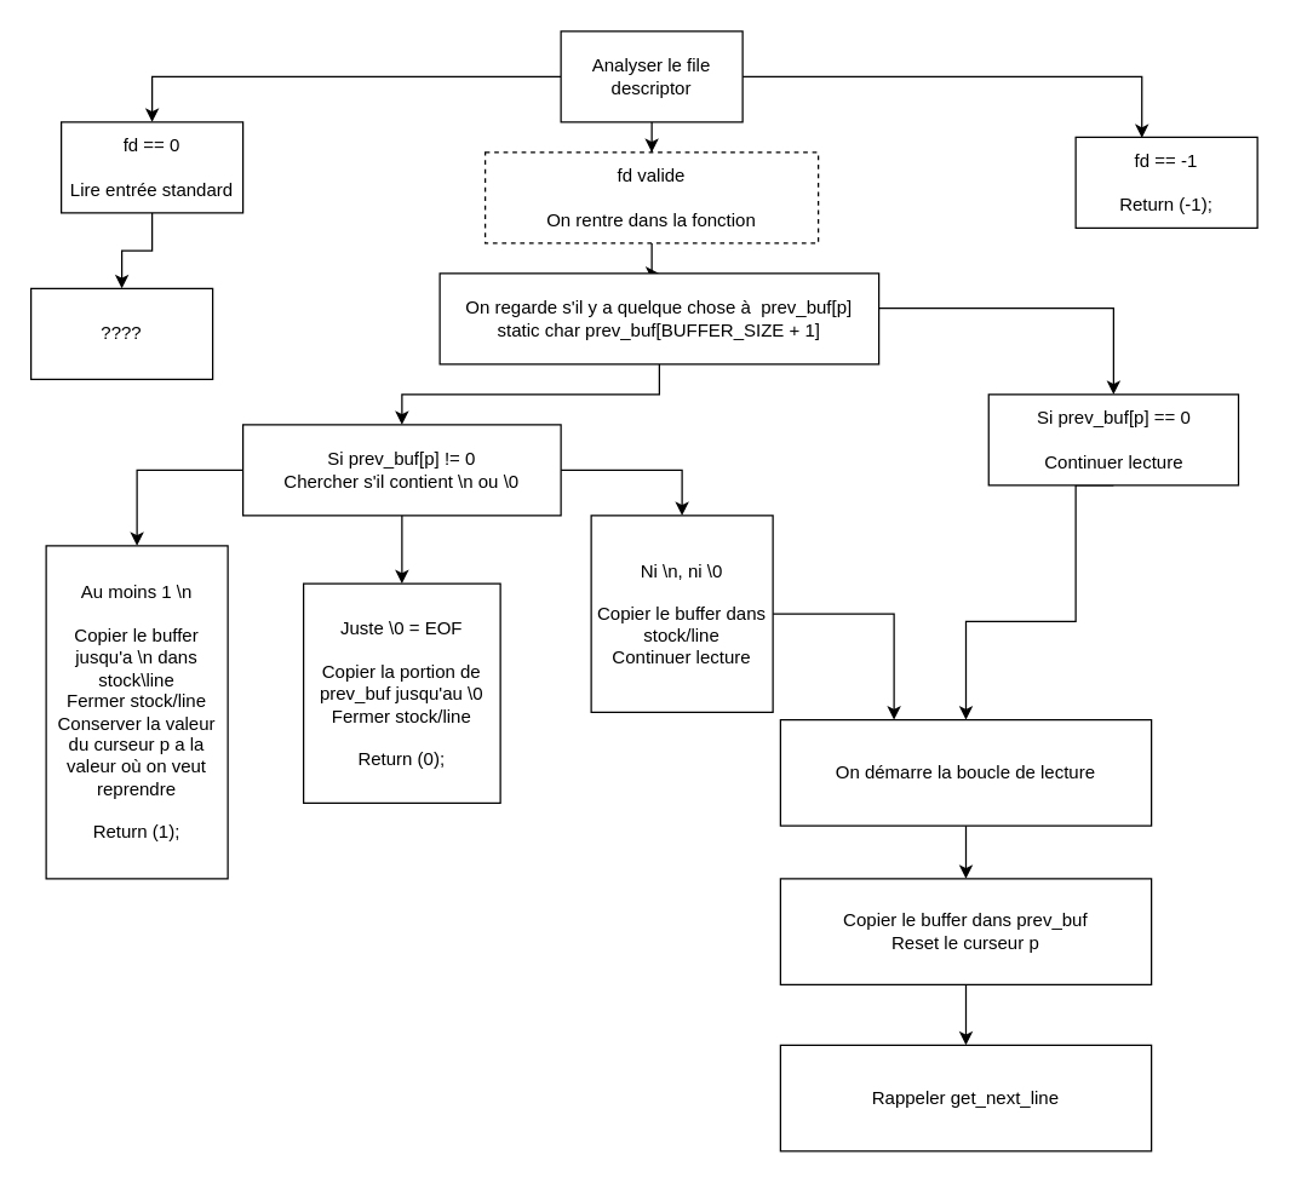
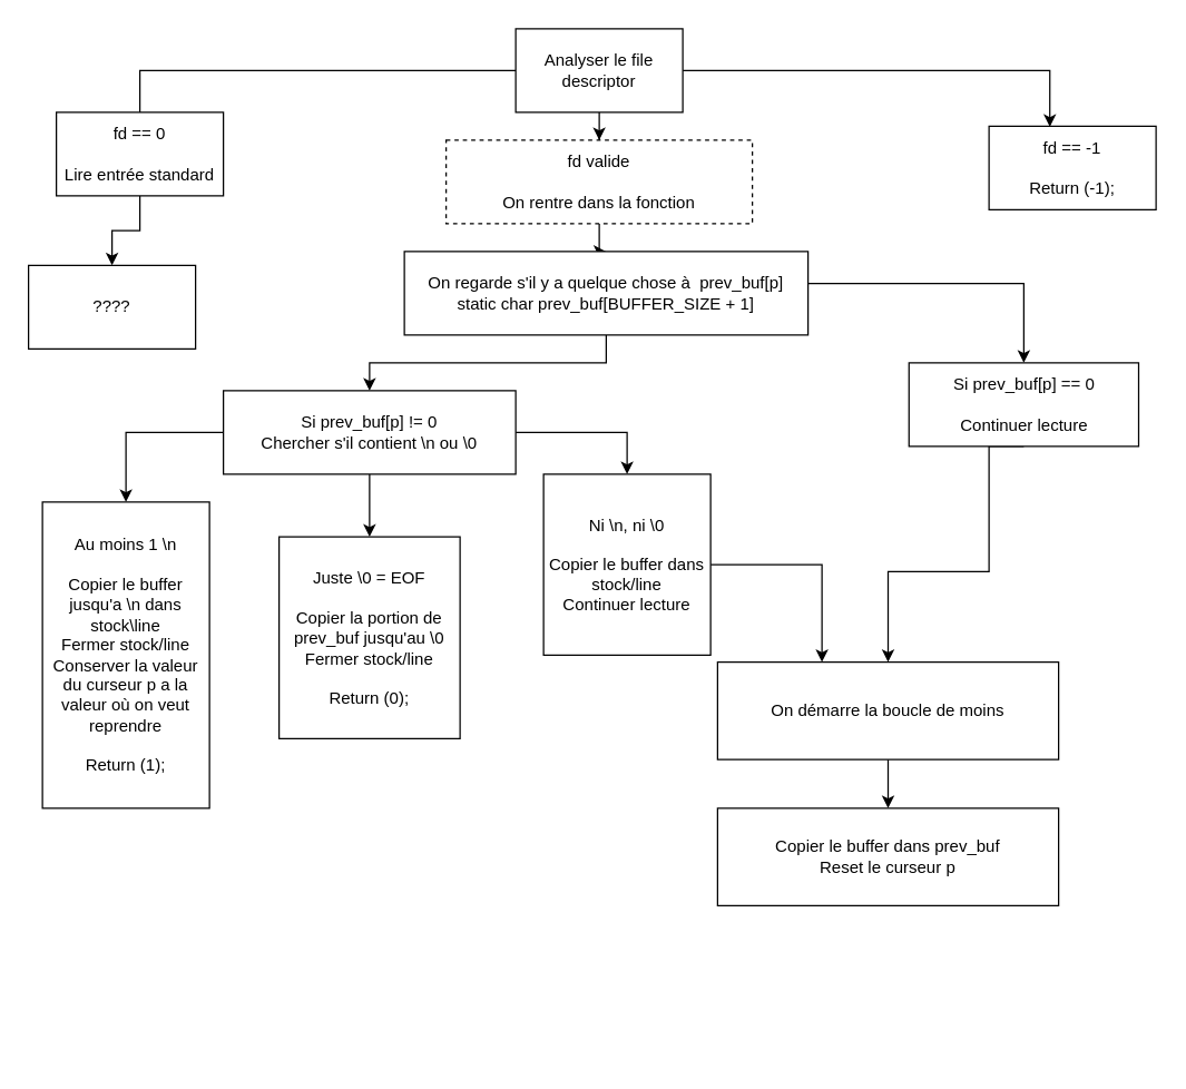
  <mxCell id="0" />
  <mxCell id="1" parent="0" />
  <mxCell id="2" style="edgeStyle=orthogonalEdgeStyle;rounded=0;orthogonalLoop=1;jettySize=auto;html=1;exitX=1;exitY=0.5;exitDx=0;exitDy=0;entryX=0.364;entryY=0.007;entryDx=0;entryDy=0;entryPerimeter=0;" parent="1" source="5" target="9" edge="1"><mxGeometry relative="1" as="geometry"><Array as="points"><mxPoint x="754" y="50" /></Array></mxGeometry></mxCell>
  <mxCell id="3" style="edgeStyle=orthogonalEdgeStyle;rounded=0;orthogonalLoop=1;jettySize=auto;html=1;entryX=0.5;entryY=0;entryDx=0;entryDy=0;" parent="1" source="5" target="18" edge="1"><mxGeometry relative="1" as="geometry"><mxPoint x="430" y="120" as="targetPoint" /></mxGeometry></mxCell>
- <mxCell id="4" value="" style="edgeStyle=orthogonalEdgeStyle;rounded=0;orthogonalLoop=1;jettySize=auto;html=1;entryX=0.5;entryY=0;entryDx=0;entryDy=0;" edge="1" parent="1" source="5" target="7"><mxGeometry relative="1" as="geometry"><mxPoint x="290" y="50" as="targetPoint" /></mxGeometry></mxCell>
+ <mxCell id="4" value="" style="edgeStyle=orthogonalEdgeStyle;rounded=0;orthogonalLoop=1;jettySize=auto;html=1;entryX=0.5;entryY=0;entryDx=0;entryDy=0;endArrow=none;" edge="1" parent="1" source="5" target="7"><mxGeometry relative="1" as="geometry"><mxPoint x="290" y="50" as="targetPoint" /></mxGeometry></mxCell>
  <mxCell id="5" value="Analyser le file descriptor" style="rounded=0;whiteSpace=wrap;html=1;" parent="1" vertex="1"><mxGeometry x="370" y="20" width="120" height="60" as="geometry" /></mxCell>
  <mxCell id="6" style="edgeStyle=orthogonalEdgeStyle;rounded=0;orthogonalLoop=1;jettySize=auto;html=1;" parent="1" source="7" target="8" edge="1"><mxGeometry relative="1" as="geometry"><mxPoint x="190" y="220" as="targetPoint" /></mxGeometry></mxCell>
  <mxCell id="7" value="&lt;div&gt;fd == 0&lt;/div&gt;&lt;div&gt;&lt;br&gt;&lt;/div&gt;&lt;div&gt;Lire entrée standard&lt;br&gt;&lt;/div&gt;" style="rounded=0;whiteSpace=wrap;html=1;" parent="1" vertex="1"><mxGeometry x="40" y="80" width="120" height="60" as="geometry" /></mxCell>
  <mxCell id="8" value="????" style="rounded=0;whiteSpace=wrap;html=1;" parent="1" vertex="1"><mxGeometry x="20" y="190" width="120" height="60" as="geometry" /></mxCell>
  <mxCell id="9" value="&lt;div&gt;fd == -1&lt;/div&gt;&lt;div&gt;&lt;br&gt;&lt;/div&gt;&lt;div&gt;Return (-1);&lt;br&gt;&lt;/div&gt;" style="rounded=0;whiteSpace=wrap;html=1;" parent="1" vertex="1"><mxGeometry x="710" y="90" width="120" height="60" as="geometry" /></mxCell>
  <mxCell id="10" value="" style="edgeStyle=orthogonalEdgeStyle;rounded=0;orthogonalLoop=1;jettySize=auto;html=1;" edge="1" parent="1" source="11" target="13"><mxGeometry relative="1" as="geometry" /></mxCell>
- <mxCell id="11" value="&lt;div&gt;On démarre la boucle de lecture&lt;br&gt;&lt;/div&gt;" style="rounded=0;whiteSpace=wrap;html=1;" parent="1" vertex="1"><mxGeometry x="515" y="475" width="245" height="70" as="geometry" /></mxCell>
- <mxCell id="12" value="" style="edgeStyle=orthogonalEdgeStyle;rounded=0;orthogonalLoop=1;jettySize=auto;html=1;" edge="1" parent="1" source="13" target="14"><mxGeometry relative="1" as="geometry" /></mxCell>
+ <mxCell id="11" value="&lt;div&gt;On démarre la boucle de moins&lt;br&gt;&lt;/div&gt;" style="rounded=0;whiteSpace=wrap;html=1;" parent="1" vertex="1"><mxGeometry x="515" y="475" width="245" height="70" as="geometry" /></mxCell>
  <mxCell id="13" value="&lt;div&gt;Copier le buffer dans prev_buf&lt;/div&gt;&lt;div&gt;Reset le curseur p&lt;br&gt;&lt;/div&gt;" style="rounded=0;whiteSpace=wrap;html=1;" vertex="1" parent="1"><mxGeometry x="515" y="580" width="245" height="70" as="geometry" /></mxCell>
- <mxCell id="14" value="Rappeler get_next_line" style="rounded=0;whiteSpace=wrap;html=1;" vertex="1" parent="1"><mxGeometry x="515" y="690" width="245" height="70" as="geometry" /></mxCell>
  <mxCell id="15" value="&lt;div&gt;Juste \0 = EOF&lt;/div&gt;&lt;div&gt;&lt;br&gt;&lt;/div&gt;&lt;div&gt;Copier la portion de prev_buf jusqu'au \0&lt;br&gt;&lt;/div&gt;&lt;div&gt;Fermer stock/line&lt;/div&gt;&lt;div&gt;&lt;br&gt;&lt;/div&gt;&lt;div&gt;Return (0);&lt;br&gt;&lt;/div&gt;" style="rounded=0;whiteSpace=wrap;html=1;" parent="1" vertex="1"><mxGeometry x="200" y="385" width="130" height="145" as="geometry" /></mxCell>
  <mxCell id="16" style="edgeStyle=orthogonalEdgeStyle;rounded=0;orthogonalLoop=1;jettySize=auto;html=1;" parent="1" source="18" target="30" edge="1"><mxGeometry relative="1" as="geometry"><mxPoint x="430" y="260" as="targetPoint" /></mxGeometry></mxCell>
  <mxCell id="17" style="edgeStyle=orthogonalEdgeStyle;rounded=0;orthogonalLoop=1;jettySize=auto;html=1;entryX=0.5;entryY=0;entryDx=0;entryDy=0;exitX=0.995;exitY=0.383;exitDx=0;exitDy=0;exitPerimeter=0;" parent="1" source="30" target="27" edge="1"><mxGeometry relative="1" as="geometry" /></mxCell>
  <mxCell id="18" value="&lt;div&gt;fd valide&lt;/div&gt;&lt;div&gt;&lt;br&gt;&lt;/div&gt;&lt;div&gt;On rentre dans la fonction&lt;br&gt;&lt;/div&gt;" style="rounded=0;whiteSpace=wrap;html=1;dashed=1;" parent="1" vertex="1"><mxGeometry x="320" y="100" width="220" height="60" as="geometry" /></mxCell>
  <mxCell id="19" style="edgeStyle=orthogonalEdgeStyle;rounded=0;orthogonalLoop=1;jettySize=auto;html=1;entryX=0.5;entryY=0;entryDx=0;entryDy=0;" parent="1" source="22" target="15" edge="1"><mxGeometry relative="1" as="geometry" /></mxCell>
  <mxCell id="20" style="edgeStyle=orthogonalEdgeStyle;rounded=0;orthogonalLoop=1;jettySize=auto;html=1;entryX=0.5;entryY=0;entryDx=0;entryDy=0;" parent="1" source="22" target="24" edge="1"><mxGeometry relative="1" as="geometry" /></mxCell>
  <mxCell id="21" style="edgeStyle=orthogonalEdgeStyle;rounded=0;orthogonalLoop=1;jettySize=auto;html=1;entryX=0.5;entryY=0;entryDx=0;entryDy=0;" parent="1" source="22" edge="1" target="25"><mxGeometry relative="1" as="geometry"><mxPoint x="170" y="360" as="targetPoint" /></mxGeometry></mxCell>
  <mxCell id="22" value="&lt;div&gt;Si prev_buf[p] != 0&lt;/div&gt;&lt;div&gt;Chercher s'il contient \n ou \0&lt;br&gt;&lt;/div&gt;" style="rounded=0;whiteSpace=wrap;html=1;" parent="1" vertex="1"><mxGeometry x="160" y="280" width="210" height="60" as="geometry" /></mxCell>
  <mxCell id="23" value="" style="edgeStyle=orthogonalEdgeStyle;rounded=0;orthogonalLoop=1;jettySize=auto;html=1;" parent="1" source="24" target="11" edge="1"><mxGeometry relative="1" as="geometry"><Array as="points"><mxPoint x="590" y="405" /></Array></mxGeometry></mxCell>
  <mxCell id="24" value="&lt;div&gt;Ni \n, ni \0&lt;/div&gt;&lt;div&gt;&lt;br&gt;&lt;/div&gt;&lt;div&gt;Copier le buffer dans stock/line&lt;/div&gt;&lt;div&gt;Continuer lecture&lt;br&gt;&lt;/div&gt;" style="rounded=0;whiteSpace=wrap;html=1;" parent="1" vertex="1"><mxGeometry x="390" y="340" width="120" height="130" as="geometry" /></mxCell>
  <mxCell id="25" value="&lt;div&gt;Au moins 1 \n&lt;/div&gt;&lt;div&gt;&lt;br&gt;&lt;/div&gt;&lt;div&gt;Copier le buffer jusqu'a \n dans stock\line&lt;br&gt;&lt;/div&gt;&lt;div&gt;Fermer stock/line&lt;/div&gt;&lt;div&gt;Conserver la valeur du curseur p a la valeur où on veut reprendre&lt;br&gt;&lt;/div&gt;&lt;div&gt;&lt;br&gt;&lt;/div&gt;&lt;div&gt;Return (1);&lt;br&gt;&lt;/div&gt;" style="rounded=0;whiteSpace=wrap;html=1;" parent="1" vertex="1"><mxGeometry x="30" y="360" width="120" height="220" as="geometry" /></mxCell>
  <mxCell id="26" style="edgeStyle=orthogonalEdgeStyle;rounded=0;orthogonalLoop=1;jettySize=auto;html=1;exitX=0.5;exitY=1;exitDx=0;exitDy=0;entryX=0.5;entryY=0;entryDx=0;entryDy=0;" parent="1" source="27" target="11" edge="1"><mxGeometry relative="1" as="geometry"><mxPoint x="650" y="410" as="targetPoint" /><Array as="points"><mxPoint x="710" y="410" /><mxPoint x="638" y="410" /></Array></mxGeometry></mxCell>
  <mxCell id="27" value="&lt;div&gt;Si prev_buf[p] == 0&lt;/div&gt;&lt;div&gt;&lt;br&gt;&lt;/div&gt;&lt;div&gt;Continuer lecture&lt;br&gt;&lt;/div&gt;" style="rounded=0;whiteSpace=wrap;html=1;" parent="1" vertex="1"><mxGeometry x="652.5" y="260" width="165" height="60" as="geometry" /></mxCell>
  <mxCell id="28" style="edgeStyle=orthogonalEdgeStyle;rounded=0;orthogonalLoop=1;jettySize=auto;html=1;exitX=0.5;exitY=1;exitDx=0;exitDy=0;" edge="1" parent="1" source="18" target="18"><mxGeometry relative="1" as="geometry" /></mxCell>
  <mxCell id="29" value="" style="edgeStyle=orthogonalEdgeStyle;rounded=0;orthogonalLoop=1;jettySize=auto;html=1;entryX=0.5;entryY=0;entryDx=0;entryDy=0;" edge="1" parent="1" source="30" target="22"><mxGeometry relative="1" as="geometry"><mxPoint x="335" y="350" as="targetPoint" /></mxGeometry></mxCell>
  <mxCell id="30" value="&lt;div&gt;On regarde s'il y a quelque chose à&amp;nbsp; prev_buf[p]&lt;/div&gt;&lt;div&gt;static char prev_buf[BUFFER_SIZE + 1]&lt;br&gt;&lt;/div&gt;" style="rounded=0;whiteSpace=wrap;html=1;" vertex="1" parent="1"><mxGeometry x="290" y="180" width="290" height="60" as="geometry" /></mxCell>
